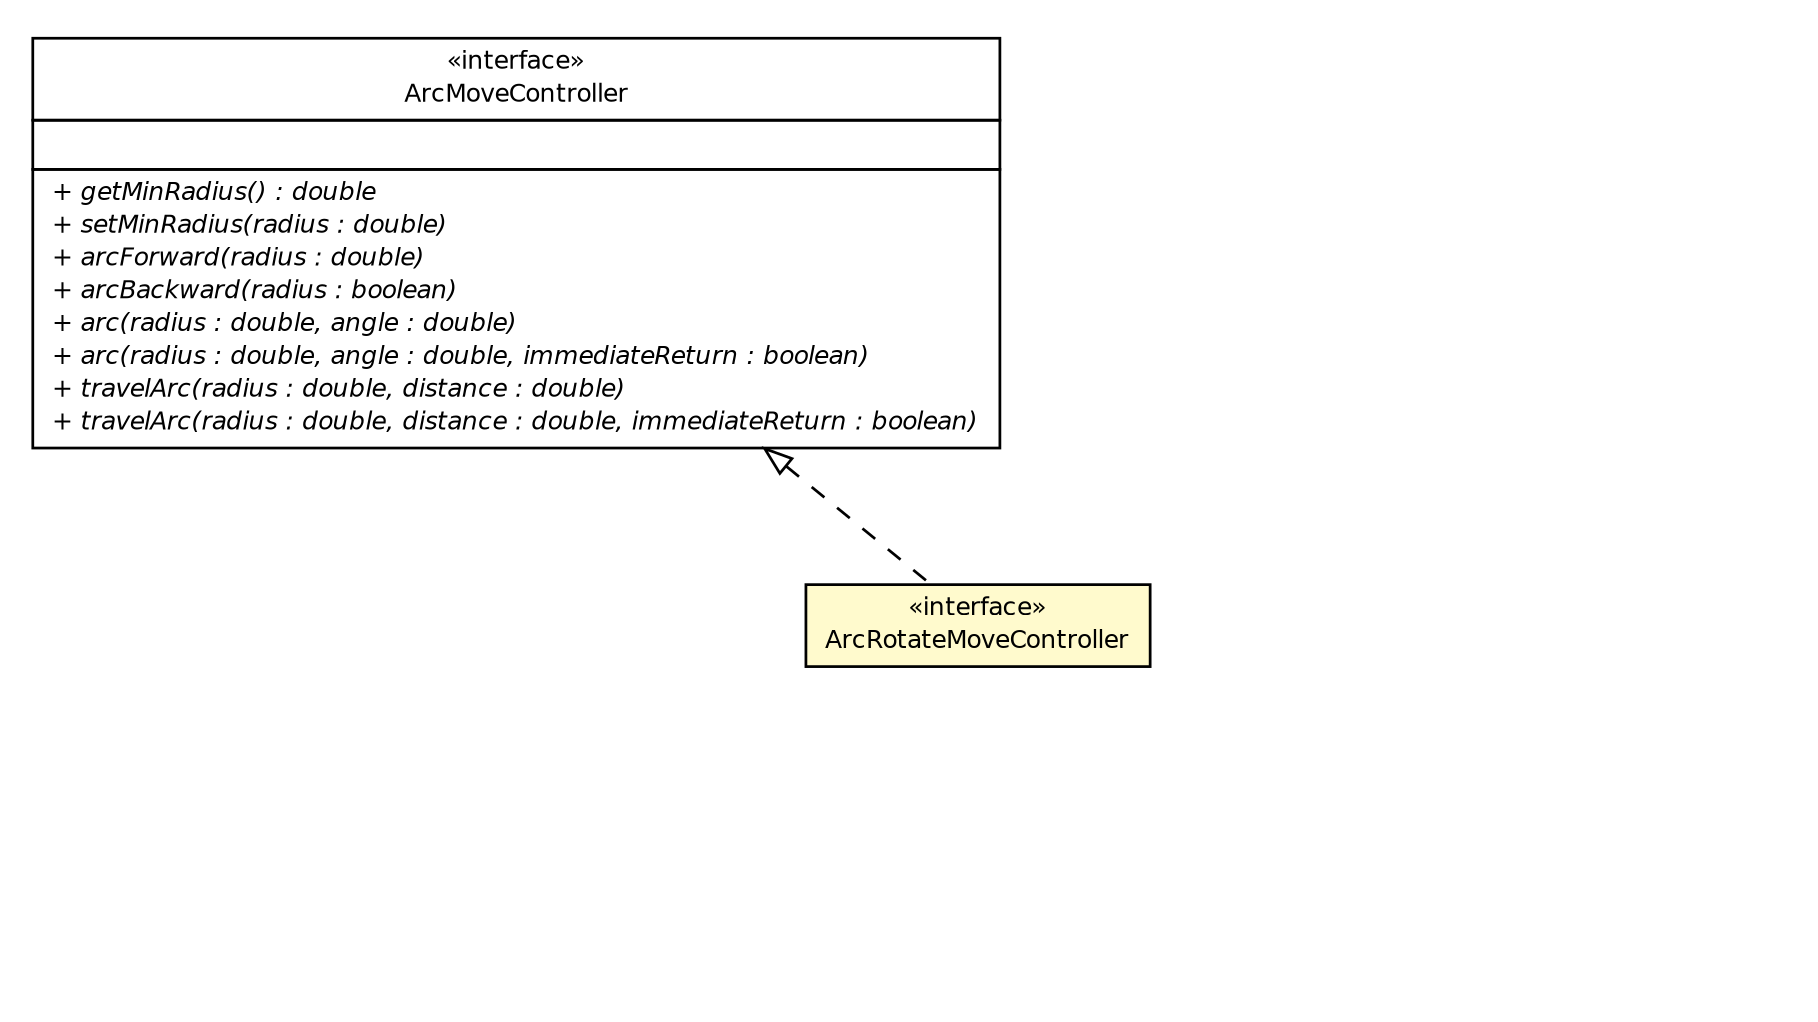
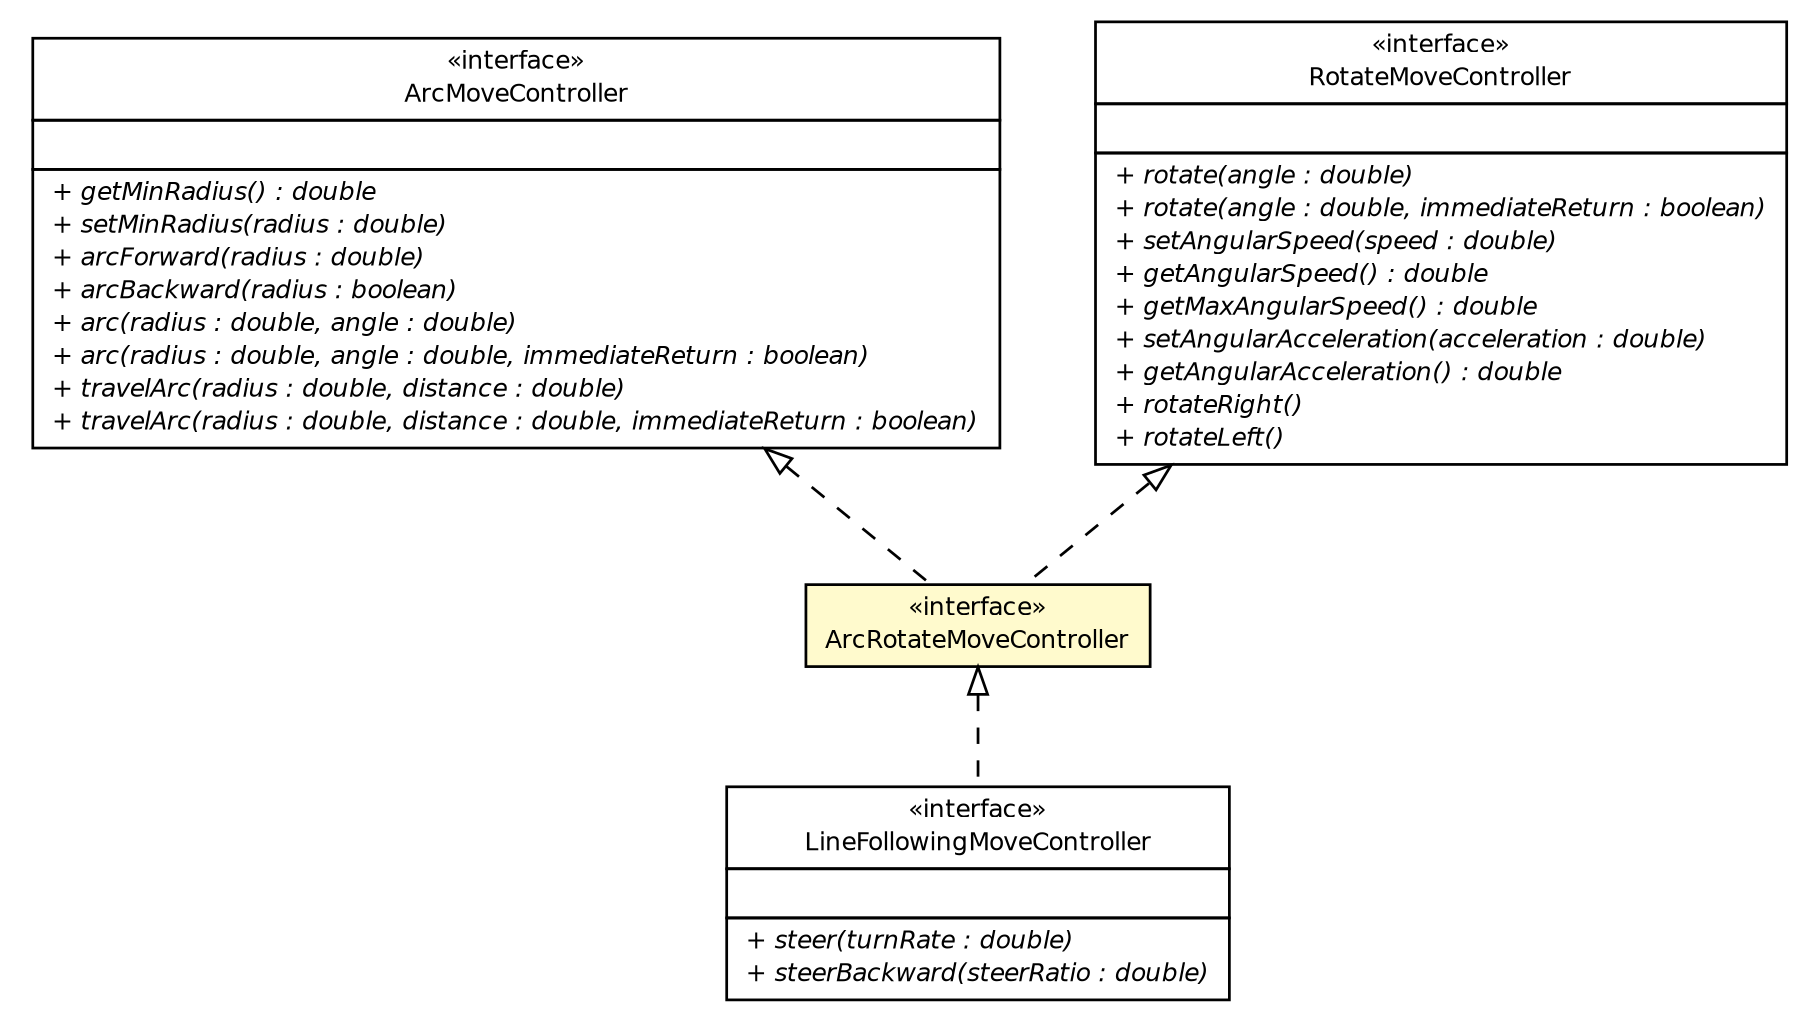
  digraph {
    nodesep=0.25
    ranksep=0.5
    node [fontcolor=black fontname=Helvetica fontsize=9.0 shape=plaintext]
    edge [arrowtail=empty dir=back fontname=Helvetica fontsize=10 headport=p labelfontname=Helvetica labelfontsize=10 style=dashed tailport=p]
    n1 [label=<<table title="lejos.robotics.navigation.ArcMoveController" border="0" cellborder="1" cellspacing="0" cellpadding="2" port="p" href="./ArcMoveController.html"> 		<tr><td><table border="0" cellspacing="0" cellpadding="1"> <tr><td align="center" balign="center"> &#171;interface&#187; </td></tr> <tr><td align="center" balign="center"> ArcMoveController </td></tr> 		</table></td></tr> 		<tr><td><table border="0" cellspacing="0" cellpadding="1"> <tr><td align="left" balign="left">  </td></tr> 		</table></td></tr> 		<tr><td><table border="0" cellspacing="0" cellpadding="1"> <tr><td align="left" balign="left"><font face="Helvetica-Oblique" point-size="9.0"> + getMinRadius() : double </font></td></tr> <tr><td align="left" balign="left"><font face="Helvetica-Oblique" point-size="9.0"> + setMinRadius(radius : double) </font></td></tr> <tr><td align="left" balign="left"><font face="Helvetica-Oblique" point-size="9.0"> + arcForward(radius : double) </font></td></tr> <tr><td align="left" balign="left"><font face="Helvetica-Oblique" point-size="9.0"> + arcBackward(radius : boolean) </font></td></tr> <tr><td align="left" balign="left"><font face="Helvetica-Oblique" point-size="9.0"> + arc(radius : double, angle : double) </font></td></tr> <tr><td align="left" balign="left"><font face="Helvetica-Oblique" point-size="9.0"> + arc(radius : double, angle : double, immediateReturn : boolean) </font></td></tr> <tr><td align="left" balign="left"><font face="Helvetica-Oblique" point-size="9.0"> + travelArc(radius : double, distance : double) </font></td></tr> <tr><td align="left" balign="left"><font face="Helvetica-Oblique" point-size="9.0"> + travelArc(radius : double, distance : double, immediateReturn : boolean) </font></td></tr> 		</table></td></tr> 		</table>>]
    n2 [label=<<table title="lejos.robotics.navigation.ArcRotateMoveController" border="0" cellborder="1" cellspacing="0" cellpadding="2" port="p" bgcolor="lemonChiffon" href="./ArcRotateMoveController.html"> 		<tr><td><table border="0" cellspacing="0" cellpadding="1"> <tr><td align="center" balign="center"> &#171;interface&#187; </td></tr> <tr><td align="center" balign="center"> ArcRotateMoveController </td></tr> 		</table></td></tr> 		</table>>]
+   n3 [label=<<table title="lejos.robotics.navigation.LineFollowingMoveController" border="0" cellborder="1" cellspacing="0" cellpadding="2" port="p" href="./LineFollowingMoveController.html"> 		<tr><td><table border="0" cellspacing="0" cellpadding="1"> <tr><td align="center" balign="center"> &#171;interface&#187; </td></tr> <tr><td align="center" balign="center"> LineFollowingMoveController </td></tr> 		</table></td></tr> 		<tr><td><table border="0" cellspacing="0" cellpadding="1"> <tr><td align="left" balign="left">  </td></tr> 		</table></td></tr> 		<tr><td><table border="0" cellspacing="0" cellpadding="1"> <tr><td align="left" balign="left"><font face="Helvetica-Oblique" point-size="9.0"> + steer(turnRate : double) </font></td></tr> <tr><td align="left" balign="left"><font face="Helvetica-Oblique" point-size="9.0"> + steerBackward(steerRatio : double) </font></td></tr> 		</table></td></tr> 		</table>>]
+   n4 [label=<<table title="lejos.robotics.navigation.RotateMoveController" border="0" cellborder="1" cellspacing="0" cellpadding="2" port="p" href="./RotateMoveController.html"> 		<tr><td><table border="0" cellspacing="0" cellpadding="1"> <tr><td align="center" balign="center"> &#171;interface&#187; </td></tr> <tr><td align="center" balign="center"> RotateMoveController </td></tr> 		</table></td></tr> 		<tr><td><table border="0" cellspacing="0" cellpadding="1"> <tr><td align="left" balign="left">  </td></tr> 		</table></td></tr> 		<tr><td><table border="0" cellspacing="0" cellpadding="1"> <tr><td align="left" balign="left"><font face="Helvetica-Oblique" point-size="9.0"> + rotate(angle : double) </font></td></tr> <tr><td align="left" balign="left"><font face="Helvetica-Oblique" point-size="9.0"> + rotate(angle : double, immediateReturn : boolean) </font></td></tr> <tr><td align="left" balign="left"><font face="Helvetica-Oblique" point-size="9.0"> + setAngularSpeed(speed : double) </font></td></tr> <tr><td align="left" balign="left"><font face="Helvetica-Oblique" point-size="9.0"> + getAngularSpeed() : double </font></td></tr> <tr><td align="left" balign="left"><font face="Helvetica-Oblique" point-size="9.0"> + getMaxAngularSpeed() : double </font></td></tr> <tr><td align="left" balign="left"><font face="Helvetica-Oblique" point-size="9.0"> + setAngularAcceleration(acceleration : double) </font></td></tr> <tr><td align="left" balign="left"><font face="Helvetica-Oblique" point-size="9.0"> + getAngularAcceleration() : double </font></td></tr> <tr><td align="left" balign="left"><font face="Helvetica-Oblique" point-size="9.0"> + rotateRight() </font></td></tr> <tr><td align="left" balign="left"><font face="Helvetica-Oblique" point-size="9.0"> + rotateLeft() </font></td></tr> 		</table></td></tr> 		</table>>]
    n1 -> n2
+   n2 -> n3
+   n4 -> n2
  }
